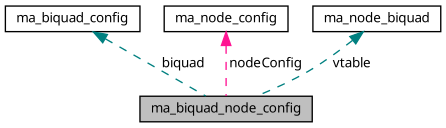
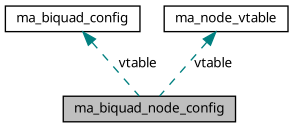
  digraph {
    fontname="Noto Sans"
    node [color=black fillcolor=white fontname="Noto Sans" fontsize=10 shape=record style=filled]
    edge [color=teal dir=back fontname="Noto Sans" fontsize=10 labelfontname=Helvetica labelfontsize=10 style=dashed]
    n1 [fillcolor=grey75 fontcolor=black height=0.2 label=ma_biquad_node_config width=0.4]
    n2 [height=0.2 label=ma_biquad_config width=0.4]
-   n3 [height=0.2 label=ma_node_config width=0.4]
-   n4 [height=0.2 label=ma_node_biquad width=0.4]
-   n2 -> n1 [label=" biquad"]
-   n3 -> n1 [color=deeppink label=" nodeConfig"]
+   n4 [height=0.2 label=ma_node_vtable width=0.4]
+   n2 -> n1 [label=" vtable"]
    n4 -> n1 [label=" vtable"]
  }
